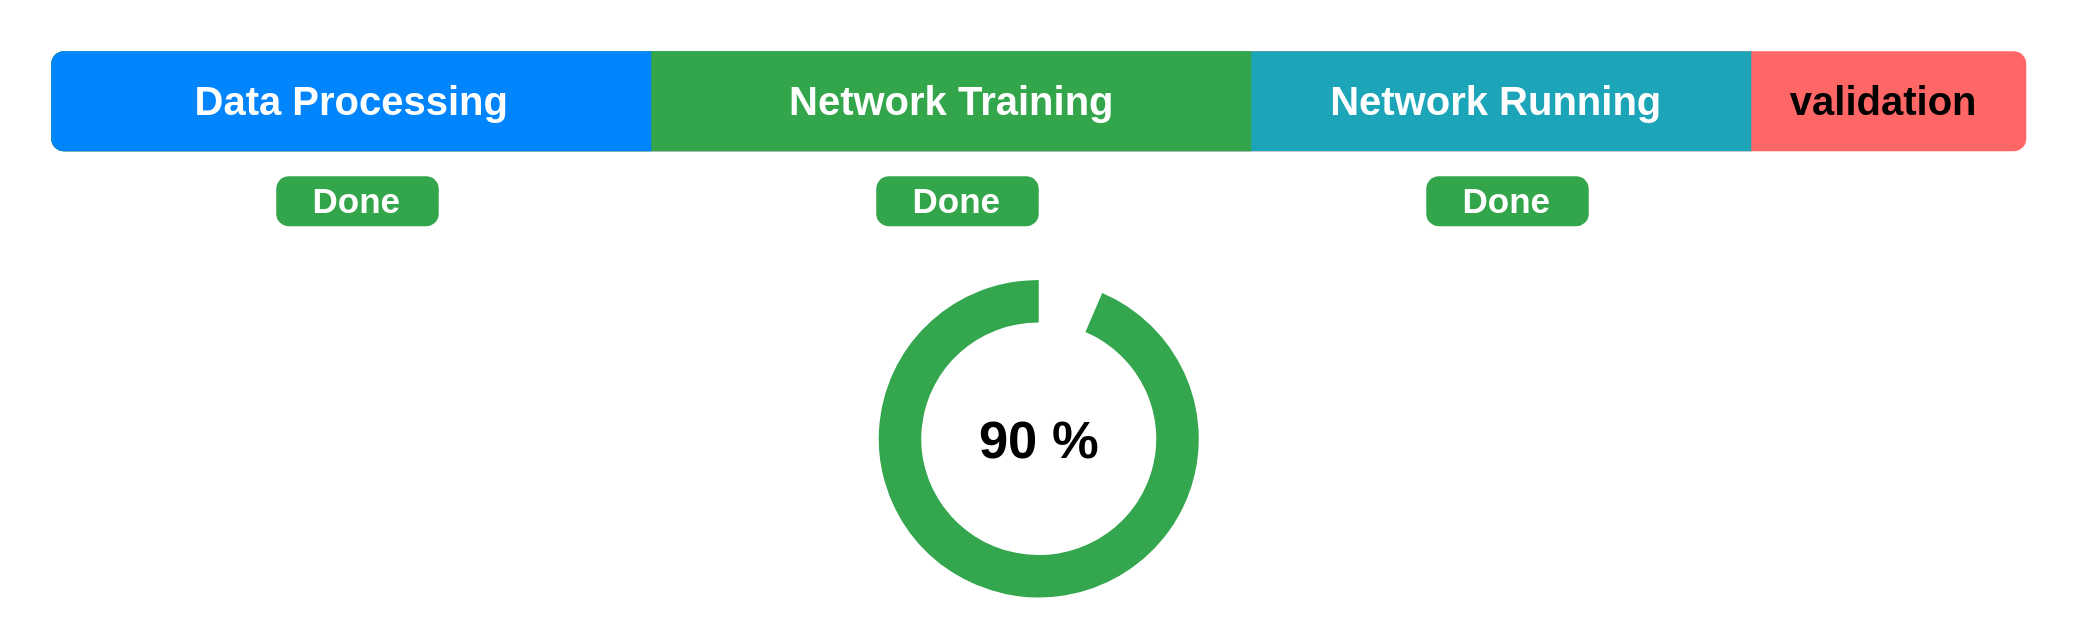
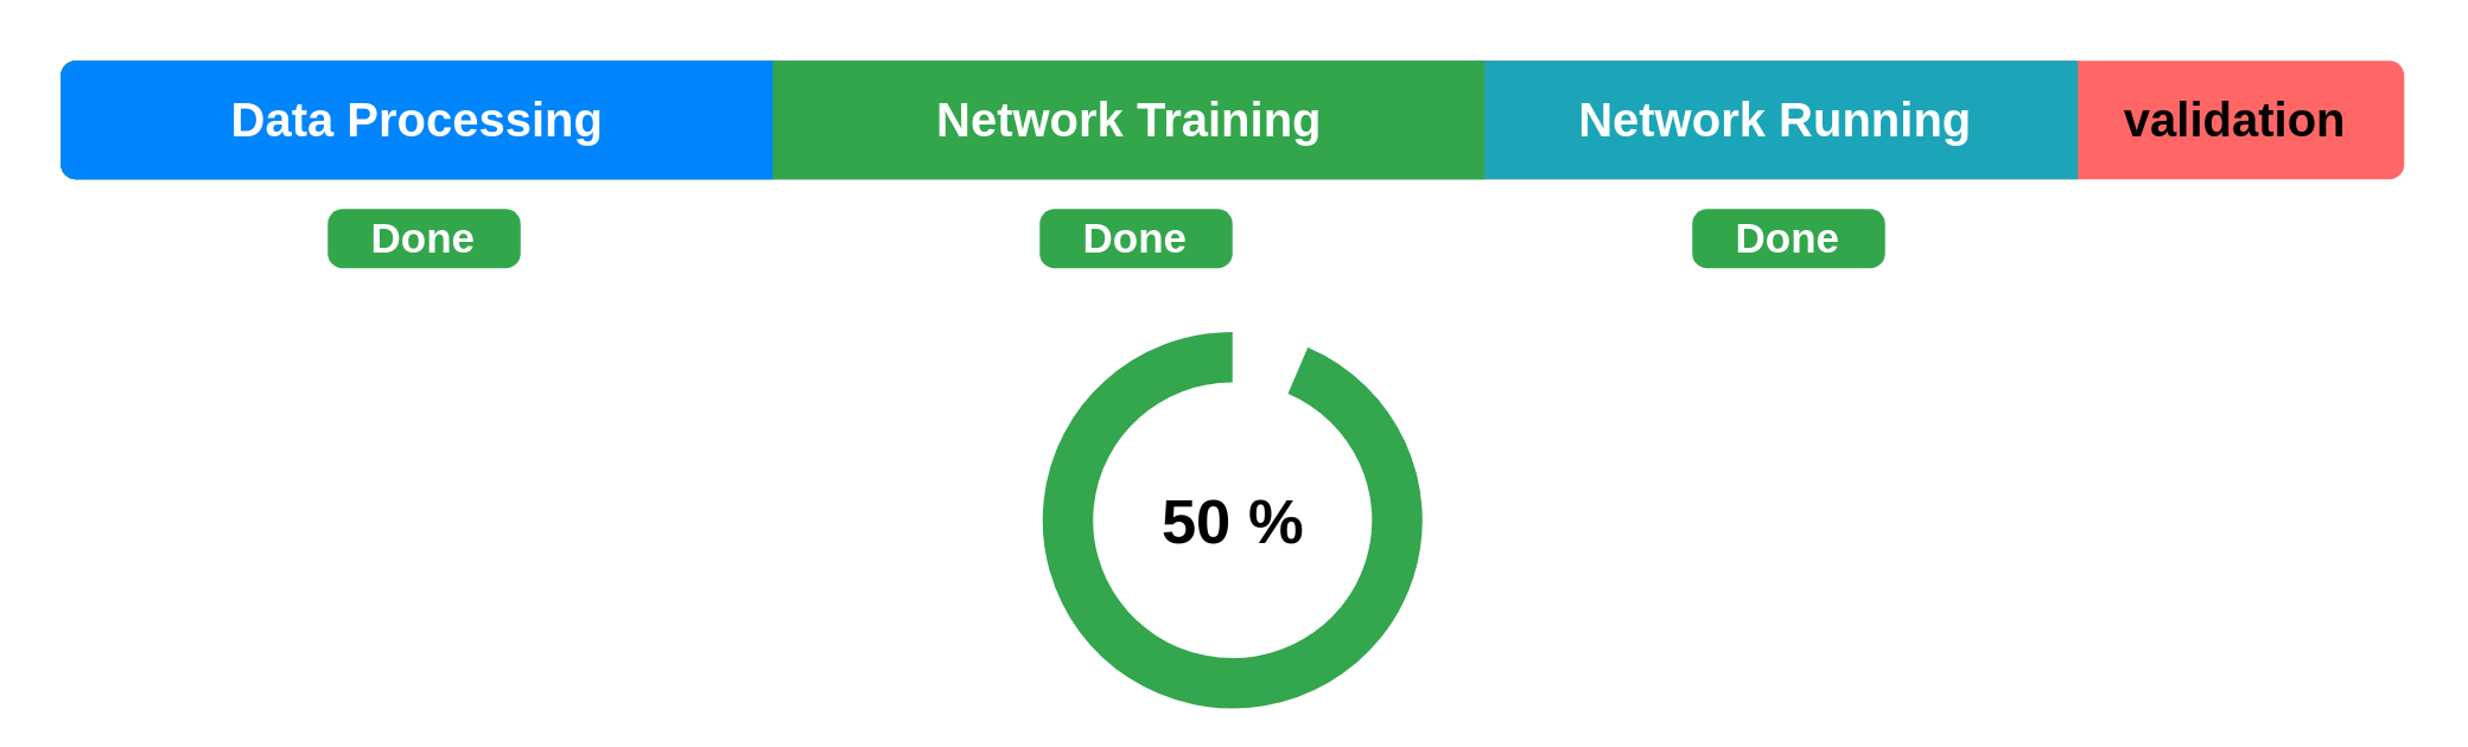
  <mxCell id="0" />
  <mxCell id="1" parent="0" />
  <mxCell id="2" value="&lt;blockquote style=&quot;margin: 0 0 0 40px; border: none; padding: 0px;&quot;&gt;&lt;blockquote style=&quot;margin: 0 0 0 40px; border: none; padding: 0px;&quot;&gt;&lt;blockquote style=&quot;margin: 0 0 0 40px; border: none; padding: 0px;&quot;&gt;&lt;blockquote style=&quot;margin: 0 0 0 40px; border: none; padding: 0px;&quot;&gt;&lt;blockquote style=&quot;margin: 0 0 0 40px; border: none; padding: 0px;&quot;&gt;&lt;blockquote style=&quot;margin: 0 0 0 40px; border: none; padding: 0px;&quot;&gt;&lt;blockquote style=&quot;margin: 0 0 0 40px; border: none; padding: 0px;&quot;&gt;&lt;blockquote style=&quot;margin: 0 0 0 40px; border: none; padding: 0px;&quot;&gt;&lt;blockquote style=&quot;margin: 0 0 0 40px; border: none; padding: 0px;&quot;&gt;&lt;blockquote style=&quot;margin: 0 0 0 40px; border: none; padding: 0px;&quot;&gt;&lt;blockquote style=&quot;margin: 0 0 0 40px; border: none; padding: 0px;&quot;&gt;&lt;blockquote style=&quot;margin: 0 0 0 40px; border: none; padding: 0px;&quot;&gt;&lt;blockquote style=&quot;margin: 0 0 0 40px; border: none; padding: 0px;&quot;&gt;&lt;blockquote style=&quot;margin: 0 0 0 40px; border: none; padding: 0px;&quot;&gt;&lt;blockquote style=&quot;margin: 0 0 0 40px; border: none; padding: 0px;&quot;&gt;&lt;blockquote style=&quot;margin: 0 0 0 40px; border: none; padding: 0px;&quot;&gt;&lt;font size=&quot;1&quot;&gt;&lt;b style=&quot;font-size: 16px;&quot;&gt;&lt;span style=&quot;white-space: pre;&quot;&gt;&#09;&lt;/span&gt;validation&lt;/b&gt;&lt;/font&gt;&lt;/blockquote&gt;&lt;/blockquote&gt;&lt;/blockquote&gt;&lt;/blockquote&gt;&lt;/blockquote&gt;&lt;/blockquote&gt;&lt;/blockquote&gt;&lt;/blockquote&gt;&lt;/blockquote&gt;&lt;/blockquote&gt;&lt;/blockquote&gt;&lt;/blockquote&gt;&lt;/blockquote&gt;&lt;/blockquote&gt;&lt;/blockquote&gt;&lt;/blockquote&gt;" style="html=1;shadow=0;dashed=0;shape=mxgraph.bootstrap.rrect;rSize=5;fillColor=#FF6666;strokeColor=none;" vertex="1" parent="1"><mxGeometry x="20" y="20" width="790" height="40" as="geometry" /></mxCell>
  <mxCell id="3" value="&lt;blockquote style=&quot;margin: 0 0 0 40px; border: none; padding: 0px;&quot;&gt;&lt;blockquote style=&quot;margin: 0 0 0 40px; border: none; padding: 0px;&quot;&gt;&lt;blockquote style=&quot;margin: 0 0 0 40px; border: none; padding: 0px;&quot;&gt;&lt;blockquote style=&quot;margin: 0 0 0 40px; border: none; padding: 0px;&quot;&gt;&lt;blockquote style=&quot;margin: 0 0 0 40px; border: none; padding: 0px;&quot;&gt;&lt;blockquote style=&quot;margin: 0 0 0 40px; border: none; padding: 0px;&quot;&gt;&lt;blockquote style=&quot;margin: 0 0 0 40px; border: none; padding: 0px;&quot;&gt;&lt;blockquote style=&quot;margin: 0 0 0 40px; border: none; padding: 0px;&quot;&gt;&lt;blockquote style=&quot;margin: 0 0 0 40px; border: none; padding: 0px;&quot;&gt;&lt;blockquote style=&quot;margin: 0 0 0 40px; border: none; padding: 0px;&quot;&gt;&lt;blockquote style=&quot;margin: 0 0 0 40px; border: none; padding: 0px;&quot;&gt;&lt;b&gt;&lt;font style=&quot;font-size: 16px;&quot; color=&quot;#ffffff&quot;&gt;&lt;span style=&quot;white-space: pre;&quot;&gt;&#09;&lt;/span&gt;Network Running&lt;/font&gt;&lt;/b&gt;&lt;/blockquote&gt;&lt;/blockquote&gt;&lt;/blockquote&gt;&lt;/blockquote&gt;&lt;/blockquote&gt;&lt;/blockquote&gt;&lt;/blockquote&gt;&lt;/blockquote&gt;&lt;/blockquote&gt;&lt;/blockquote&gt;&lt;/blockquote&gt;" style="html=1;shadow=0;dashed=0;shape=mxgraph.bootstrap.leftButton;rSize=5;fillColor=#1CA5B8;strokeColor=none;resizeHeight=1;" vertex="1" parent="2"><mxGeometry width="680" height="40" relative="1" as="geometry" /></mxCell>
  <mxCell id="4" value="&lt;blockquote style=&quot;margin: 0 0 0 40px; border: none; padding: 0px;&quot;&gt;&lt;blockquote style=&quot;margin: 0 0 0 40px; border: none; padding: 0px;&quot;&gt;&lt;blockquote style=&quot;margin: 0 0 0 40px; border: none; padding: 0px;&quot;&gt;&lt;blockquote style=&quot;margin: 0 0 0 40px; border: none; padding: 0px;&quot;&gt;&lt;blockquote style=&quot;margin: 0 0 0 40px; border: none; padding: 0px;&quot;&gt;&lt;blockquote style=&quot;margin: 0 0 0 40px; border: none; padding: 0px;&quot;&gt;&lt;b&gt;&lt;font color=&quot;#ffffff&quot; style=&quot;font-size: 16px;&quot;&gt;Network Training&lt;/font&gt;&lt;/b&gt;&lt;/blockquote&gt;&lt;/blockquote&gt;&lt;/blockquote&gt;&lt;/blockquote&gt;&lt;/blockquote&gt;&lt;/blockquote&gt;" style="html=1;shadow=0;dashed=0;shape=mxgraph.bootstrap.leftButton;rSize=5;fillColor=#33A64C;strokeColor=none;resizeHeight=1;" vertex="1" parent="2"><mxGeometry width="480" height="40" relative="1" as="geometry" /></mxCell>
  <mxCell id="5" value="&lt;font size=&quot;1&quot; color=&quot;#ffffff&quot;&gt;&lt;b style=&quot;font-size: 16px;&quot;&gt;Data Processing&lt;/b&gt;&lt;/font&gt;" style="html=1;shadow=0;dashed=0;shape=mxgraph.bootstrap.leftButton;rSize=5;fillColor=#0085FC;strokeColor=none;resizeHeight=1;" vertex="1" parent="2"><mxGeometry width="240" height="40" relative="1" as="geometry" /></mxCell>
- <mxCell id="6" value="&lt;b&gt;&lt;font style=&quot;font-size: 21px;&quot;&gt;90 %&lt;/font&gt;&lt;/b&gt;" style="html=1;shadow=0;shape=mxgraph.basic.arc;startAngle=0.065;endAngle=1;strokeWidth=17;strokeColor=#34A64D;" vertex="1" parent="1"><mxGeometry x="359.5" y="120" width="111" height="110" as="geometry" /></mxCell>
+ <mxCell id="6" value="&lt;b&gt;&lt;font style=&quot;font-size: 21px;&quot;&gt;50 %&lt;/font&gt;&lt;/b&gt;" style="html=1;shadow=0;shape=mxgraph.basic.arc;startAngle=0.065;endAngle=1;strokeWidth=17;strokeColor=#34A64D;" vertex="1" parent="1"><mxGeometry x="359.5" y="120" width="111" height="110" as="geometry" /></mxCell>
  <mxCell id="7" value="Done" style="html=1;shadow=0;dashed=0;shape=mxgraph.bootstrap.rrect;rSize=5;strokeColor=none;strokeWidth=1;fillColor=#33A64C;fontColor=#FFFFFF;whiteSpace=wrap;align=center;verticalAlign=middle;spacingLeft=0;fontStyle=1;fontSize=14;spacing=5;" vertex="1" parent="1"><mxGeometry x="110" y="70" width="65" height="20" as="geometry" /></mxCell>
  <mxCell id="8" value="Done" style="html=1;shadow=0;dashed=0;shape=mxgraph.bootstrap.rrect;rSize=5;strokeColor=none;strokeWidth=1;fillColor=#33A64C;fontColor=#FFFFFF;whiteSpace=wrap;align=center;verticalAlign=middle;spacingLeft=0;fontStyle=1;fontSize=14;spacing=5;" vertex="1" parent="1"><mxGeometry x="350" y="70" width="65" height="20" as="geometry" /></mxCell>
  <mxCell id="9" value="Done" style="html=1;shadow=0;dashed=0;shape=mxgraph.bootstrap.rrect;rSize=5;strokeColor=none;strokeWidth=1;fillColor=#33A64C;fontColor=#FFFFFF;whiteSpace=wrap;align=center;verticalAlign=middle;spacingLeft=0;fontStyle=1;fontSize=14;spacing=5;" vertex="1" parent="1"><mxGeometry x="570" y="70" width="65" height="20" as="geometry" /></mxCell>
